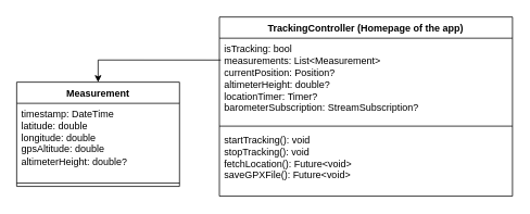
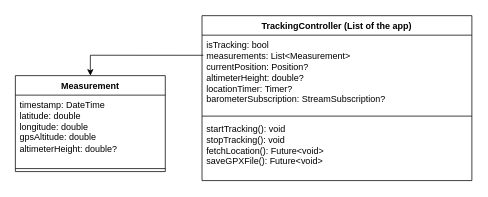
  <mxCell id="0" />
  <mxCell id="1" parent="0" />
  <mxCell id="2" value="Measurement" style="swimlane;fontStyle=1;align=center;verticalAlign=top;childLayout=stackLayout;horizontal=1;startSize=26;horizontalStack=0;resizeParent=1;resizeParentMax=0;resizeLast=0;collapsible=1;marginBottom=0;whiteSpace=wrap;html=1;" parent="1" vertex="1"><mxGeometry x="20" y="100" width="200" height="128" as="geometry" /></mxCell>
  <mxCell id="3" value="timestamp: DateTime&lt;div&gt;&lt;div&gt;latitude: double&lt;/div&gt;&lt;div&gt;&lt;div&gt;longitude: double&lt;/div&gt;&lt;div&gt;&lt;div&gt;gpsAltitude: double&lt;/div&gt;&lt;div&gt;&lt;span style=&quot;background-color: transparent; color: light-dark(rgb(0, 0, 0), rgb(255, 255, 255));&quot;&gt;altimeterHeight: double?&lt;/span&gt;&lt;/div&gt;&lt;/div&gt;&lt;/div&gt;&lt;/div&gt;" style="text;strokeColor=none;fillColor=none;align=left;verticalAlign=top;spacingLeft=4;spacingRight=4;overflow=hidden;rotatable=0;points=[[0,0.5],[1,0.5]];portConstraint=eastwest;whiteSpace=wrap;html=1;" parent="2" vertex="1"><mxGeometry y="26" width="200" height="94" as="geometry" /></mxCell>
  <mxCell id="4" value="" style="line;strokeWidth=1;fillColor=none;align=left;verticalAlign=middle;spacingTop=-1;spacingLeft=3;spacingRight=3;rotatable=0;labelPosition=right;points=[];portConstraint=eastwest;strokeColor=inherit;" parent="2" vertex="1"><mxGeometry y="120" width="200" height="8" as="geometry" /></mxCell>
- <mxCell id="5" value="TrackingController (Homepage of the app)" style="swimlane;fontStyle=1;align=center;verticalAlign=top;childLayout=stackLayout;horizontal=1;startSize=26;horizontalStack=0;resizeParent=1;resizeParentMax=0;resizeLast=0;collapsible=1;marginBottom=0;whiteSpace=wrap;html=1;" vertex="1" parent="1"><mxGeometry x="269" y="20" width="360" height="220" as="geometry" /></mxCell>
+ <mxCell id="5" value="TrackingController (List of the app)" style="swimlane;fontStyle=1;align=center;verticalAlign=top;childLayout=stackLayout;horizontal=1;startSize=26;horizontalStack=0;resizeParent=1;resizeParentMax=0;resizeLast=0;collapsible=1;marginBottom=0;whiteSpace=wrap;html=1;" vertex="1" parent="1"><mxGeometry x="269" y="20" width="360" height="220" as="geometry" /></mxCell>
  <mxCell id="6" value="isTracking: bool&lt;div&gt;measurements: List&amp;lt;Measurement&amp;gt;&lt;/div&gt;&lt;div&gt;currentPosition: Position?&lt;/div&gt;&lt;div&gt;altimeterHeight: double?&lt;/div&gt;&lt;div&gt;locationTimer: Timer?&lt;/div&gt;&lt;div&gt;barometerSubscription: StreamSubscription?&lt;/div&gt;" style="text;strokeColor=none;fillColor=none;align=left;verticalAlign=top;spacingLeft=4;spacingRight=4;overflow=hidden;rotatable=0;points=[[0,0.5],[1,0.5]];portConstraint=eastwest;whiteSpace=wrap;html=1;" vertex="1" parent="5"><mxGeometry y="26" width="360" height="104" as="geometry" /></mxCell>
  <mxCell id="7" value="" style="line;strokeWidth=1;fillColor=none;align=left;verticalAlign=middle;spacingTop=-1;spacingLeft=3;spacingRight=3;rotatable=0;labelPosition=right;points=[];portConstraint=eastwest;strokeColor=inherit;" vertex="1" parent="5"><mxGeometry y="130" width="360" height="8" as="geometry" /></mxCell>
  <mxCell id="8" value="startTracking(): void&lt;div&gt;stopTracking(): void&lt;/div&gt;&lt;div&gt;fetchLocation(): Future&amp;lt;void&amp;gt;&lt;/div&gt;&lt;div&gt;saveGPXFile(): Future&amp;lt;void&amp;gt;&lt;/div&gt;" style="text;strokeColor=none;fillColor=none;align=left;verticalAlign=top;spacingLeft=4;spacingRight=4;overflow=hidden;rotatable=0;points=[[0,0.5],[1,0.5]];portConstraint=eastwest;whiteSpace=wrap;html=1;" vertex="1" parent="5"><mxGeometry y="138" width="360" height="82" as="geometry" /></mxCell>
  <mxCell id="9" style="edgeStyle=orthogonalEdgeStyle;rounded=0;orthogonalLoop=1;jettySize=auto;html=1;entryX=0.5;entryY=0;entryDx=0;entryDy=0;exitX=0.005;exitY=0.258;exitDx=0;exitDy=0;exitPerimeter=0;" edge="1" parent="1" source="6" target="2"><mxGeometry relative="1" as="geometry" /></mxCell>
